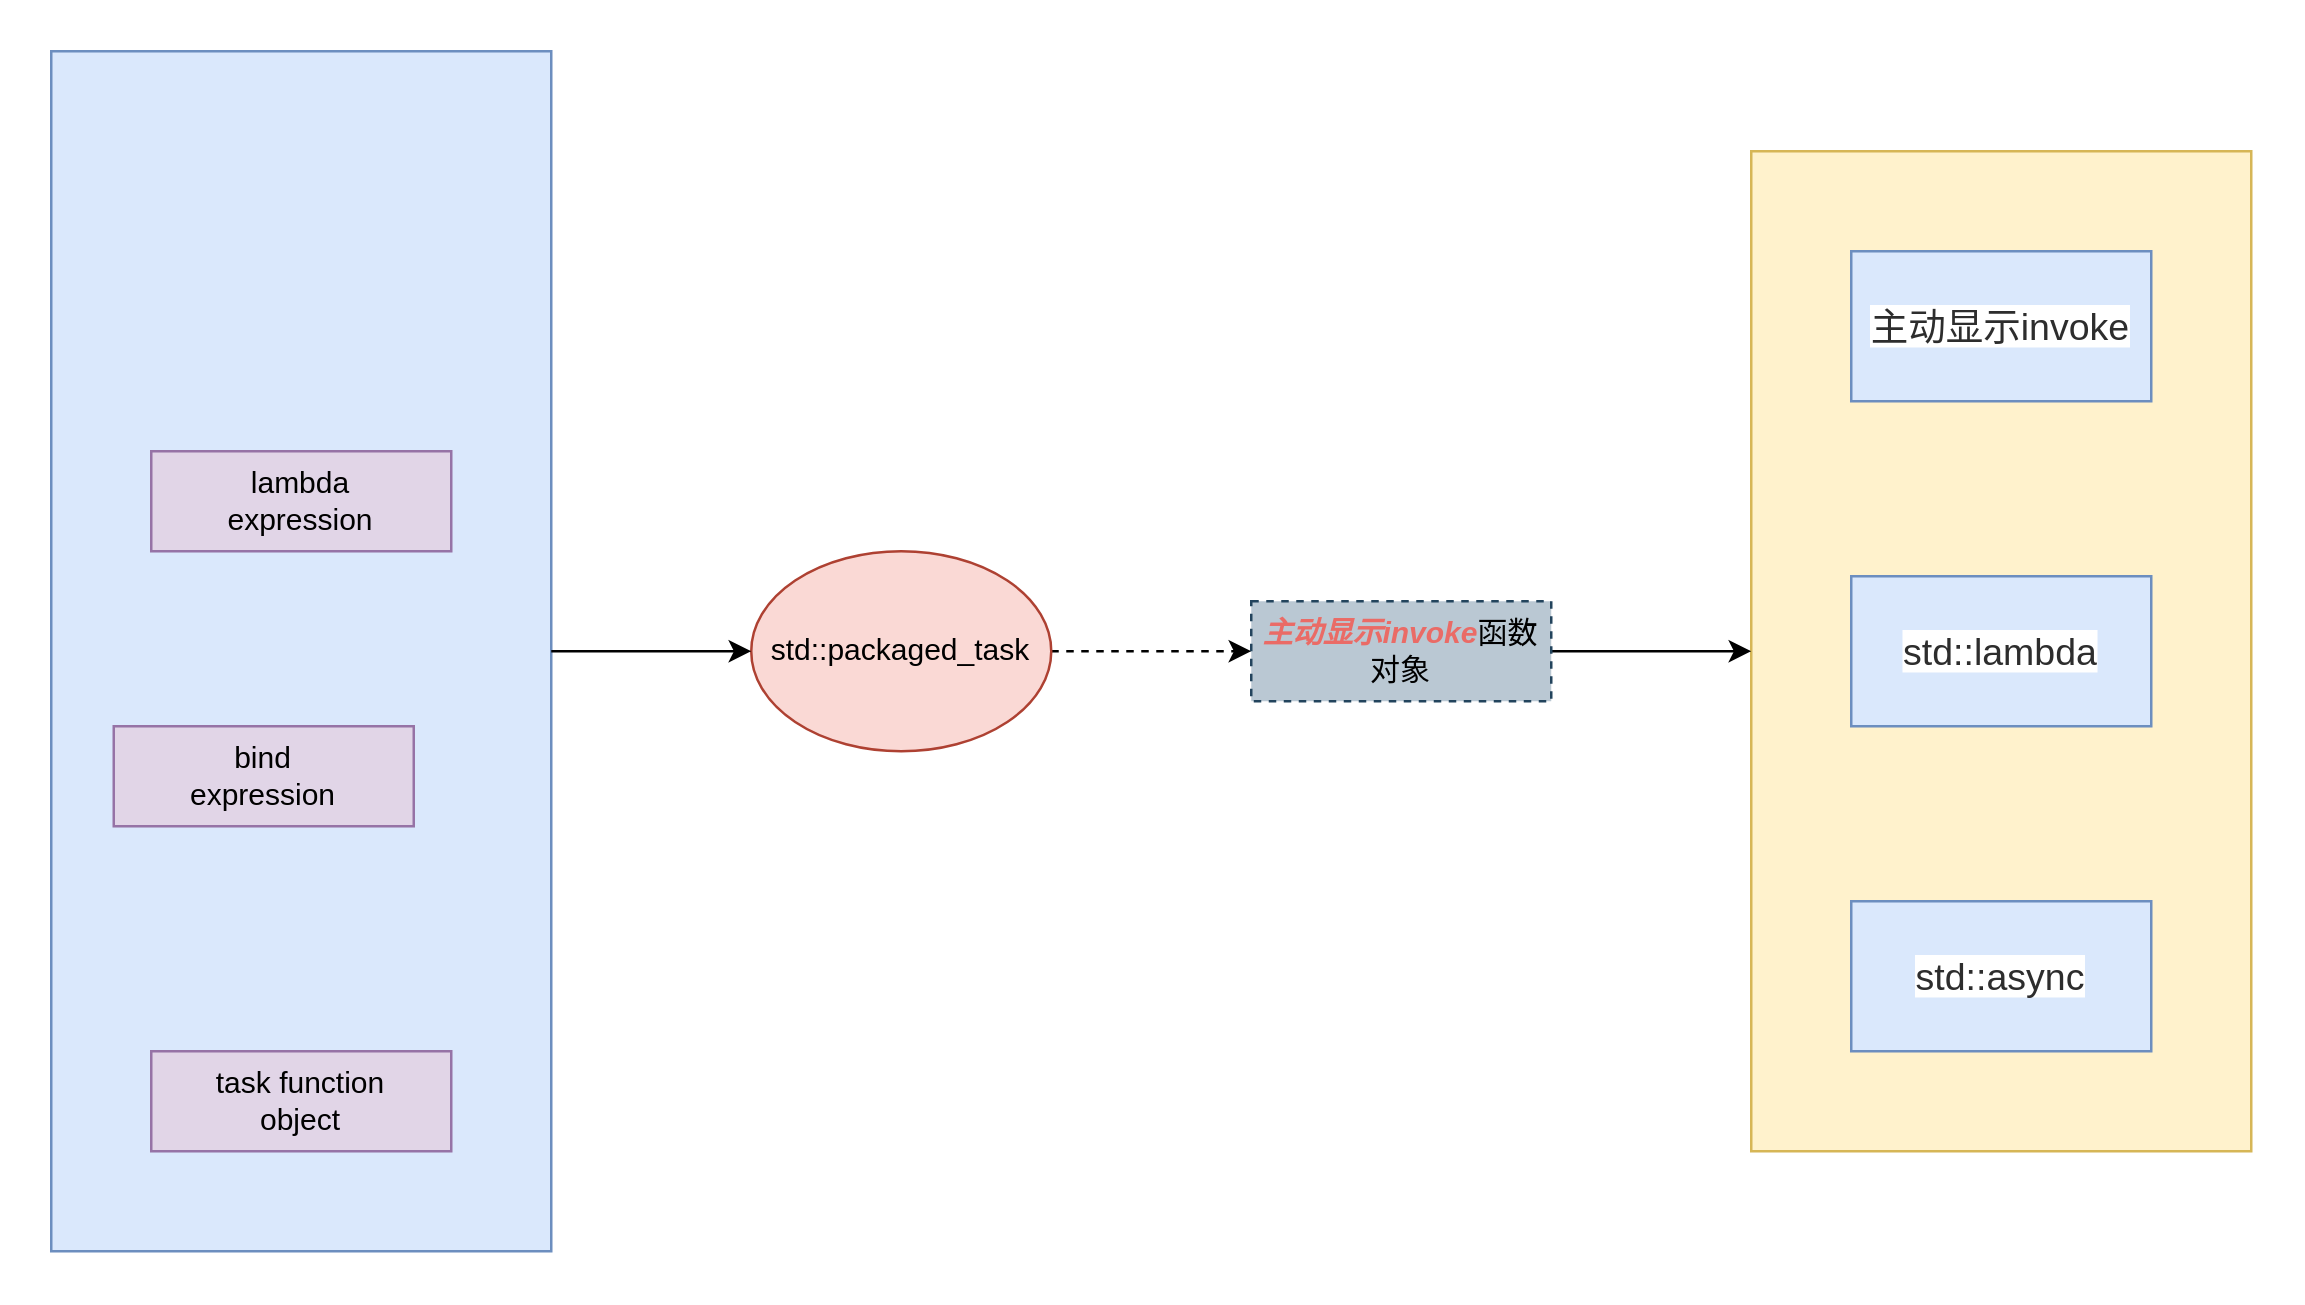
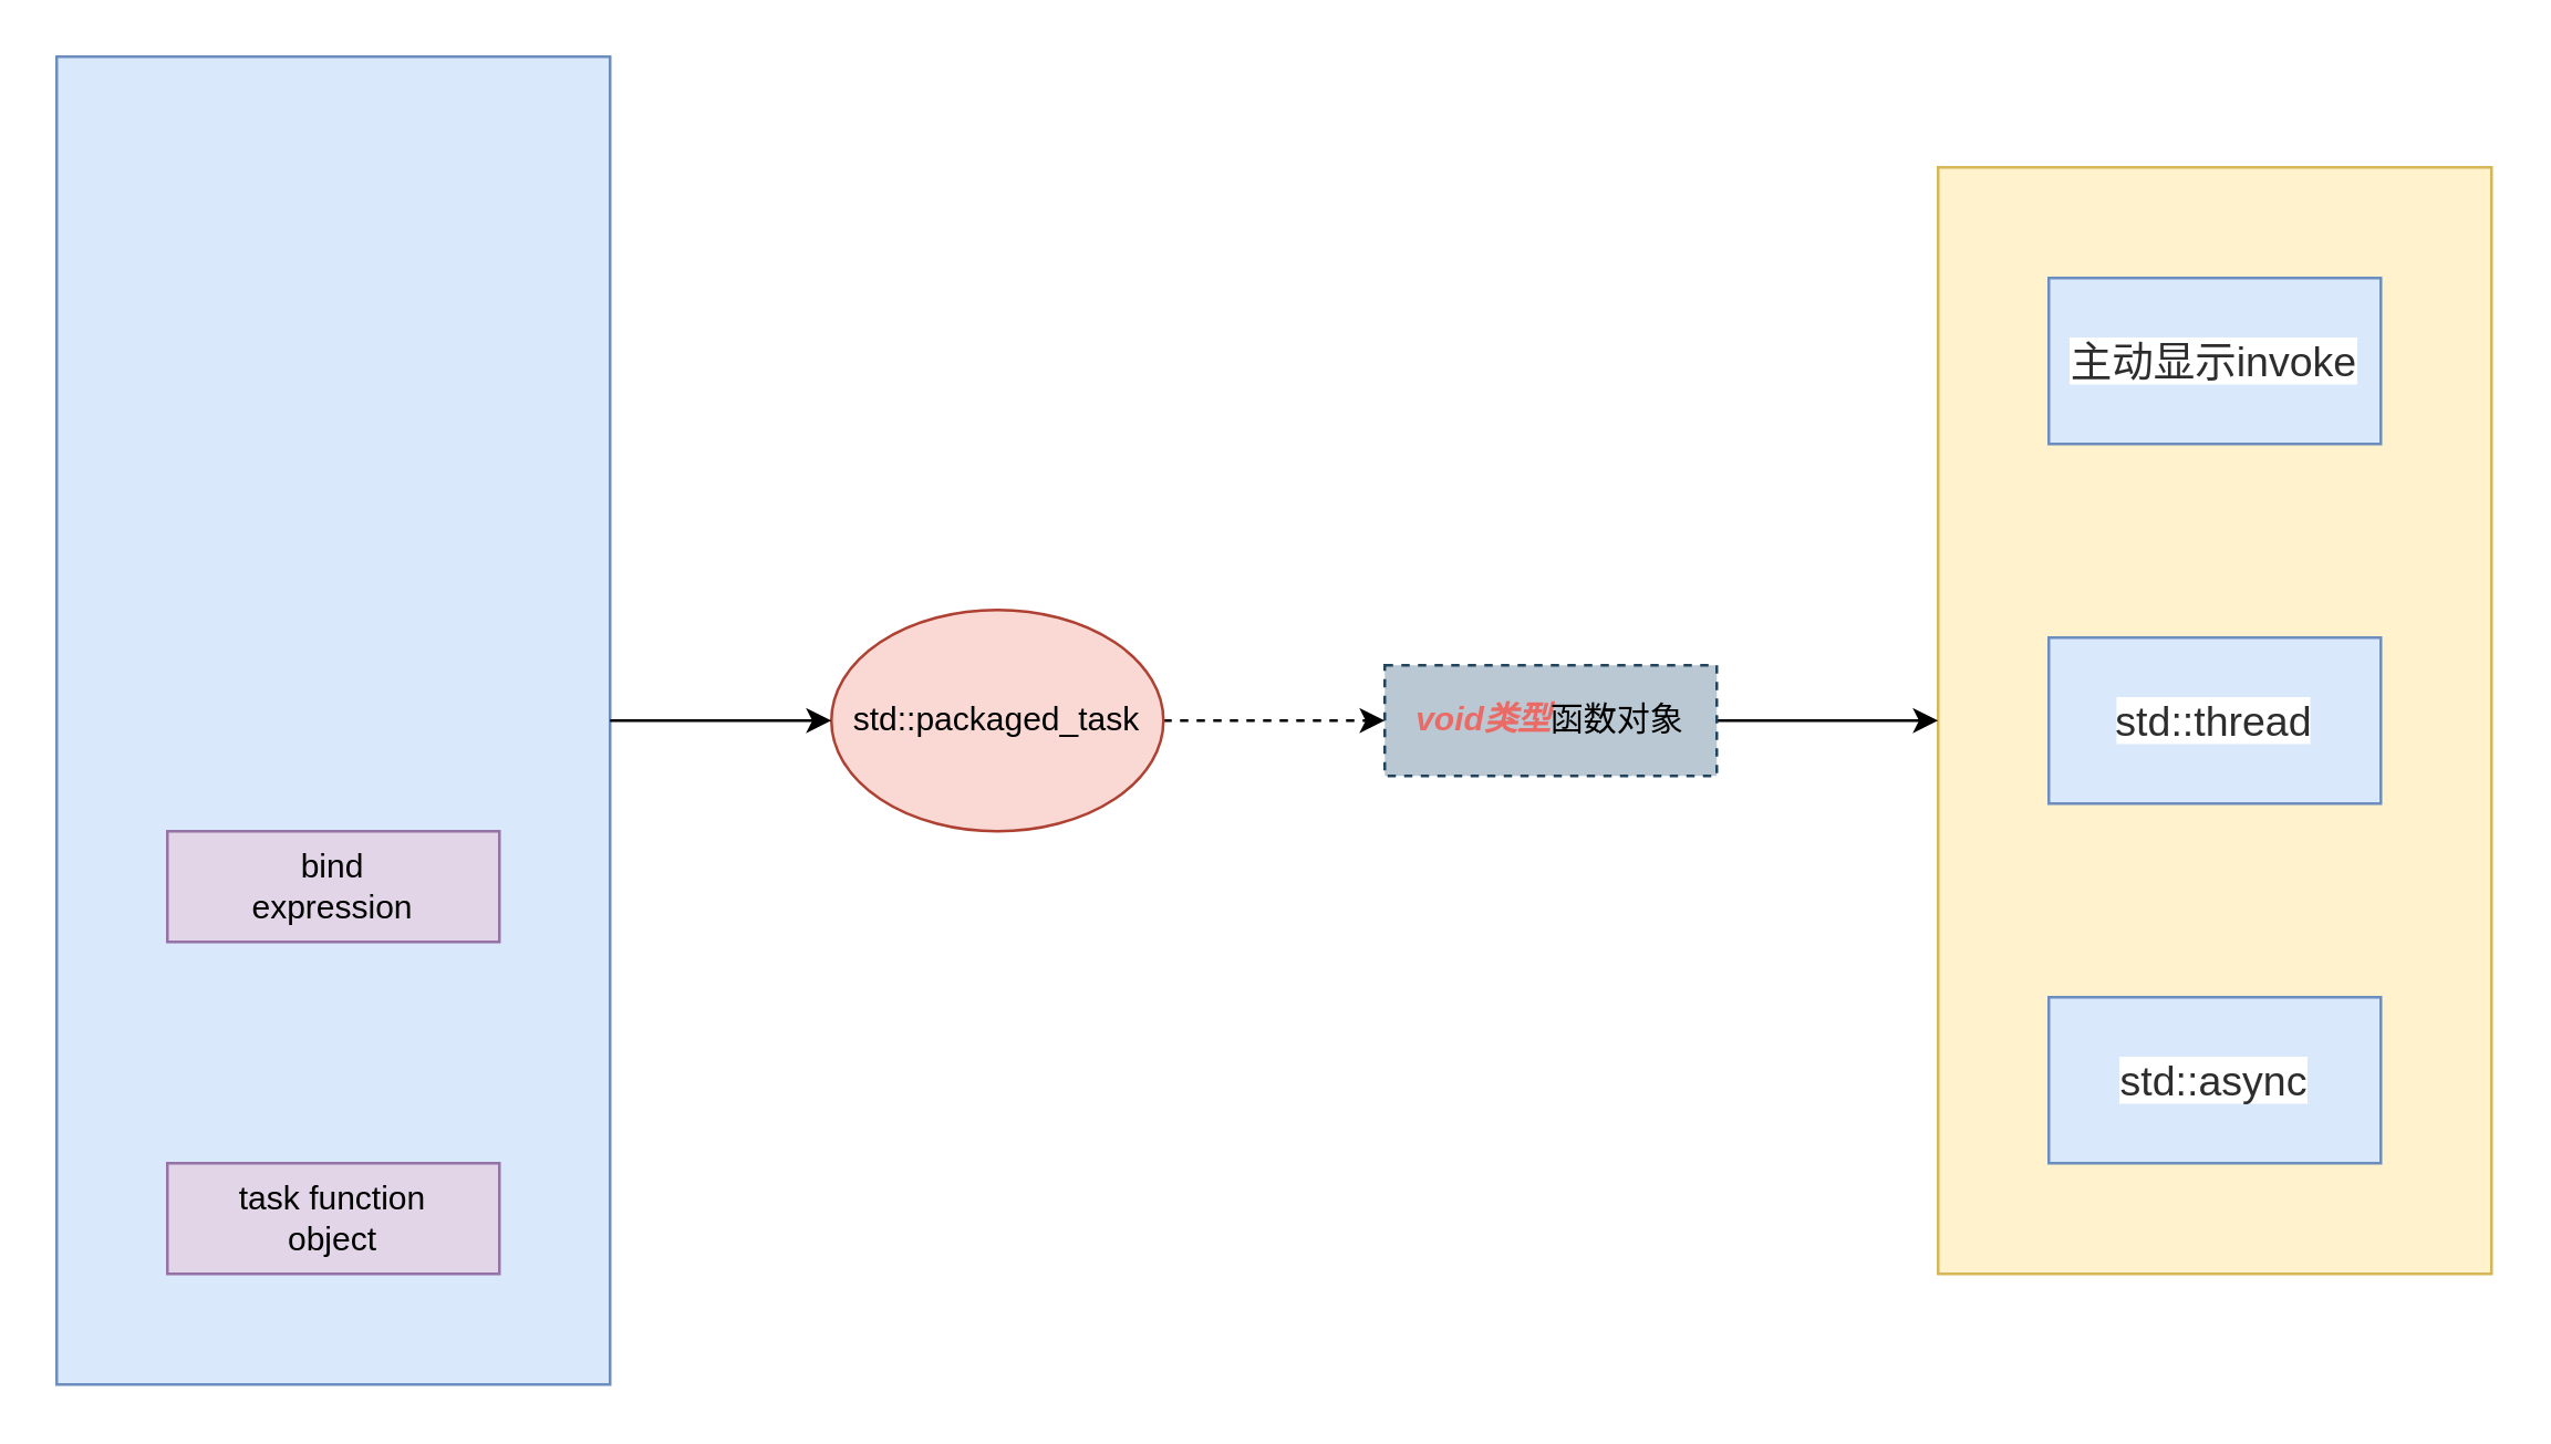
  <mxCell id="0" />
  <mxCell id="1" parent="0" />
  <mxCell id="2" value="" style="rounded=0;whiteSpace=wrap;html=1;labelBackgroundColor=#FFFFFF;fillColor=#fff2cc;strokeColor=#d6b656;" vertex="1" parent="1"><mxGeometry x="700" y="60" width="200" height="400" as="geometry" /></mxCell>
  <mxCell id="3" value="" style="rounded=0;whiteSpace=wrap;html=1;fillColor=#dae8fc;strokeColor=#6c8ebf;" vertex="1" parent="1"><mxGeometry x="20" y="20" width="200" height="480" as="geometry" /></mxCell>
  <mxCell id="4" value="" style="edgeStyle=orthogonalEdgeStyle;rounded=0;orthogonalLoop=1;jettySize=auto;html=1;fontColor=#EA6B66;dashed=1;" edge="1" parent="1" source="5" target="10"><mxGeometry relative="1" as="geometry" /></mxCell>
  <mxCell id="5" value="std::packaged_task" style="ellipse;whiteSpace=wrap;html=1;fillColor=#fad9d5;strokeColor=#ae4132;" vertex="1" parent="1"><mxGeometry x="300" y="220" width="120" height="80" as="geometry" /></mxCell>
- <mxCell id="6" value="lambda&lt;br&gt;expression" style="rounded=0;whiteSpace=wrap;html=1;fillColor=#e1d5e7;strokeColor=#9673a6;" vertex="1" parent="1"><mxGeometry y="180" width="120" height="40" as="geometry" x="60" /></mxCell>
- <mxCell id="7" value="bind&lt;br&gt;expression" style="rounded=0;whiteSpace=wrap;html=1;fillColor=#e1d5e7;strokeColor=#9673a6;" vertex="1" parent="1"><mxGeometry x="45" y="290" width="120" height="40" as="geometry" /></mxCell>
+ <mxCell id="7" value="bind&lt;br&gt;expression" style="rounded=0;whiteSpace=wrap;html=1;fillColor=#e1d5e7;strokeColor=#9673a6;" vertex="1" parent="1"><mxGeometry y="300" width="120" height="40" as="geometry" x="60" /></mxCell>
  <mxCell id="8" value="task function&lt;br&gt;object" style="rounded=0;whiteSpace=wrap;html=1;fillColor=#e1d5e7;strokeColor=#9673a6;" vertex="1" parent="1"><mxGeometry y="420" width="120" height="40" as="geometry" x="60" /></mxCell>
  <mxCell id="9" value="" style="edgeStyle=orthogonalEdgeStyle;rounded=0;orthogonalLoop=1;jettySize=auto;html=1;fontColor=#2D2D2D;" edge="1" parent="1" source="10" target="2"><mxGeometry relative="1" as="geometry" /></mxCell>
- <mxCell id="10" value="&lt;b&gt;&lt;font color=&quot;#ea6b66&quot;&gt;&lt;i&gt;主动显示invoke&lt;/i&gt;&lt;/font&gt;&lt;/b&gt;函数对象" style="rounded=0;whiteSpace=wrap;html=1;fillColor=#bac8d3;strokeColor=#23445d;dashed=1;" vertex="1" parent="1"><mxGeometry x="500" y="240" width="120" height="40" as="geometry" /></mxCell>
+ <mxCell id="10" value="&lt;b&gt;&lt;font color=&quot;#ea6b66&quot;&gt;&lt;i&gt;void类型&lt;/i&gt;&lt;/font&gt;&lt;/b&gt;函数对象" style="rounded=0;whiteSpace=wrap;html=1;fillColor=#bac8d3;strokeColor=#23445d;dashed=1;" vertex="1" parent="1"><mxGeometry x="500" y="240" width="120" height="40" as="geometry" /></mxCell>
  <mxCell id="11" value="" style="endArrow=classic;html=1;rounded=0;fontColor=#EA6B66;exitX=1;exitY=0.5;exitDx=0;exitDy=0;entryX=0;entryY=0.5;entryDx=0;entryDy=0;" edge="1" parent="1" source="3" target="5"><mxGeometry width="50" height="50" relative="1" as="geometry"><mxPoint x="320" y="210" as="sourcePoint" /><mxPoint x="370" y="160" as="targetPoint" /></mxGeometry></mxCell>
  <mxCell id="12" value="&lt;div style=&quot;text-align: left&quot;&gt;&lt;font color=&quot;#2d2d2d&quot;&gt;&lt;span style=&quot;font-size: 15px ; background-color: rgb(255 , 255 , 255)&quot;&gt;主动显示invoke&lt;/span&gt;&lt;/font&gt;&lt;/div&gt;" style="rounded=0;whiteSpace=wrap;html=1;fillColor=#dae8fc;strokeColor=#6c8ebf;" vertex="1" parent="1"><mxGeometry x="740" y="100" width="120" height="60" as="geometry" /></mxCell>
- <mxCell id="13" value="&lt;div style=&quot;text-align: left&quot;&gt;&lt;font color=&quot;#2d2d2d&quot;&gt;&lt;span style=&quot;font-size: 15px ; background-color: rgb(255 , 255 , 255)&quot;&gt;std::lambda&lt;/span&gt;&lt;/font&gt;&lt;/div&gt;" style="rounded=0;whiteSpace=wrap;html=1;fillColor=#dae8fc;strokeColor=#6c8ebf;" vertex="1" parent="1"><mxGeometry x="740" y="230" width="120" height="60" as="geometry" /></mxCell>
+ <mxCell id="13" value="&lt;div style=&quot;text-align: left&quot;&gt;&lt;font color=&quot;#2d2d2d&quot;&gt;&lt;span style=&quot;font-size: 15px ; background-color: rgb(255 , 255 , 255)&quot;&gt;std::thread&lt;/span&gt;&lt;/font&gt;&lt;/div&gt;" style="rounded=0;whiteSpace=wrap;html=1;fillColor=#dae8fc;strokeColor=#6c8ebf;" vertex="1" parent="1"><mxGeometry x="740" y="230" width="120" height="60" as="geometry" /></mxCell>
  <mxCell id="14" value="&lt;div style=&quot;text-align: left&quot;&gt;&lt;font color=&quot;#2d2d2d&quot;&gt;&lt;span style=&quot;font-size: 15px ; background-color: rgb(255 , 255 , 255)&quot;&gt;std::async&lt;/span&gt;&lt;/font&gt;&lt;/div&gt;" style="rounded=0;whiteSpace=wrap;html=1;fillColor=#dae8fc;strokeColor=#6c8ebf;" vertex="1" parent="1"><mxGeometry x="740" y="360" width="120" height="60" as="geometry" /></mxCell>
